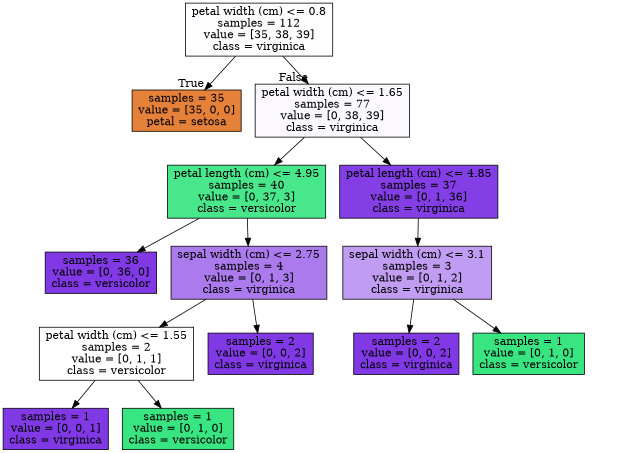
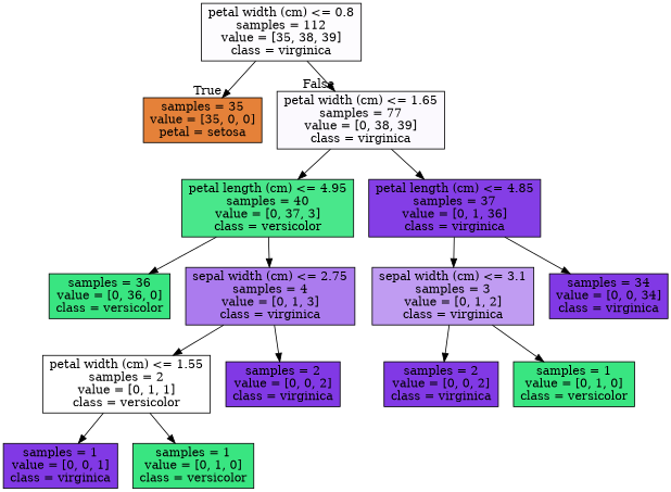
  digraph {
    node [color=black fillcolor="#8139e5ff" shape=box style=filled]
    n1 [fillcolor="#8139e503" label="petal width (cm) <= 0.8\nsamples = 112\nvalue = [35, 38, 39]\nclass = virginica"]
    n2 [fillcolor="#e58139ff" label="samples = 35\nvalue = [35, 0, 0]\npetal = setosa"]
    n3 [fillcolor="#8139e507" label="petal width (cm) <= 1.65\nsamples = 77\nvalue = [0, 38, 39]\nclass = virginica"]
    n4 [fillcolor="#39e581ea" label="petal length (cm) <= 4.95\nsamples = 40\nvalue = [0, 37, 3]\nclass = versicolor"]
    n5 [fillcolor="#8139e5f8" label="petal length (cm) <= 4.85\nsamples = 37\nvalue = [0, 1, 36]\nclass = virginica"]
-   n6 [label="samples = 36\nvalue = [0, 36, 0]\nclass = versicolor"]
+   n6 [fillcolor="#39e581ff" label="samples = 36\nvalue = [0, 36, 0]\nclass = versicolor"]
    n7 [fillcolor="#8139e5aa" label="sepal width (cm) <= 2.75\nsamples = 4\nvalue = [0, 1, 3]\nclass = virginica"]
    n8 [fillcolor="#8139e57f" label="sepal width (cm) <= 3.1\nsamples = 3\nvalue = [0, 1, 2]\nclass = virginica"]
+   n9 [label="samples = 34\nvalue = [0, 0, 34]\nclass = virginica"]
    n10 [fillcolor="#39e58100" label="petal width (cm) <= 1.55\nsamples = 2\nvalue = [0, 1, 1]\nclass = versicolor"]
    n11 [label="samples = 2\nvalue = [0, 0, 2]\nclass = virginica"]
    n12 [label="samples = 1\nvalue = [0, 0, 1]\nclass = virginica"]
    n13 [fillcolor="#39e581ff" label="samples = 1\nvalue = [0, 1, 0]\nclass = versicolor"]
    n14 [label="samples = 2\nvalue = [0, 0, 2]\nclass = virginica"]
    n15 [fillcolor="#39e581ff" label="samples = 1\nvalue = [0, 1, 0]\nclass = versicolor"]
    n1 -> n2 [headlabel=True labelangle=45 labeldistance=2.5]
    n1 -> n3 [headlabel=False labelangle=-45 labeldistance=2.5]
    n3 -> n4
    n3 -> n5
    n4 -> n6
    n4 -> n7
    n5 -> n8
+   n5 -> n9
    n7 -> n10
    n7 -> n11
    n8 -> n14
    n8 -> n15
    n10 -> n12
    n10 -> n13
  }
